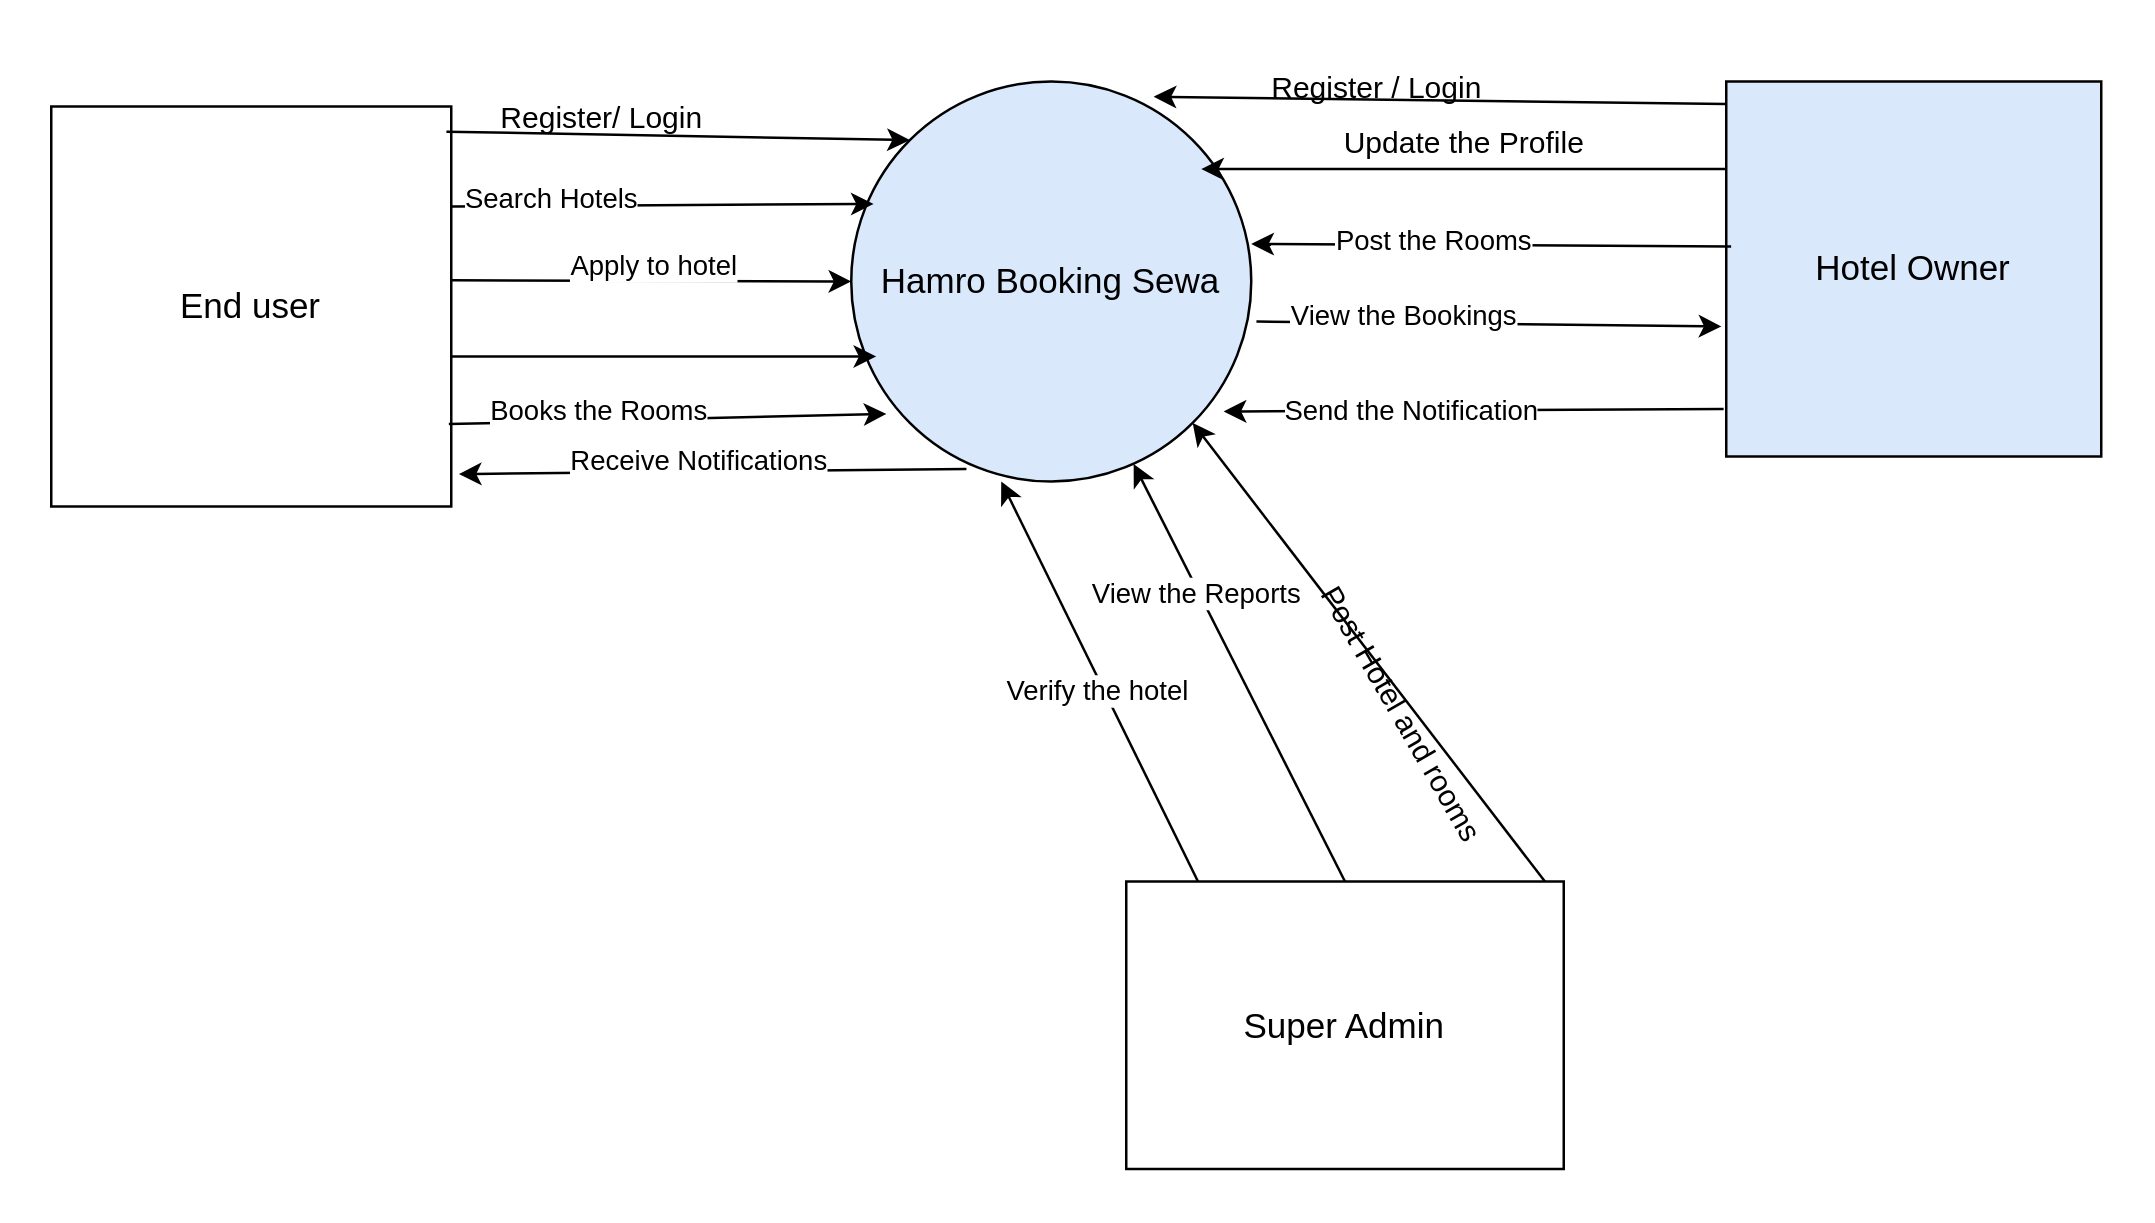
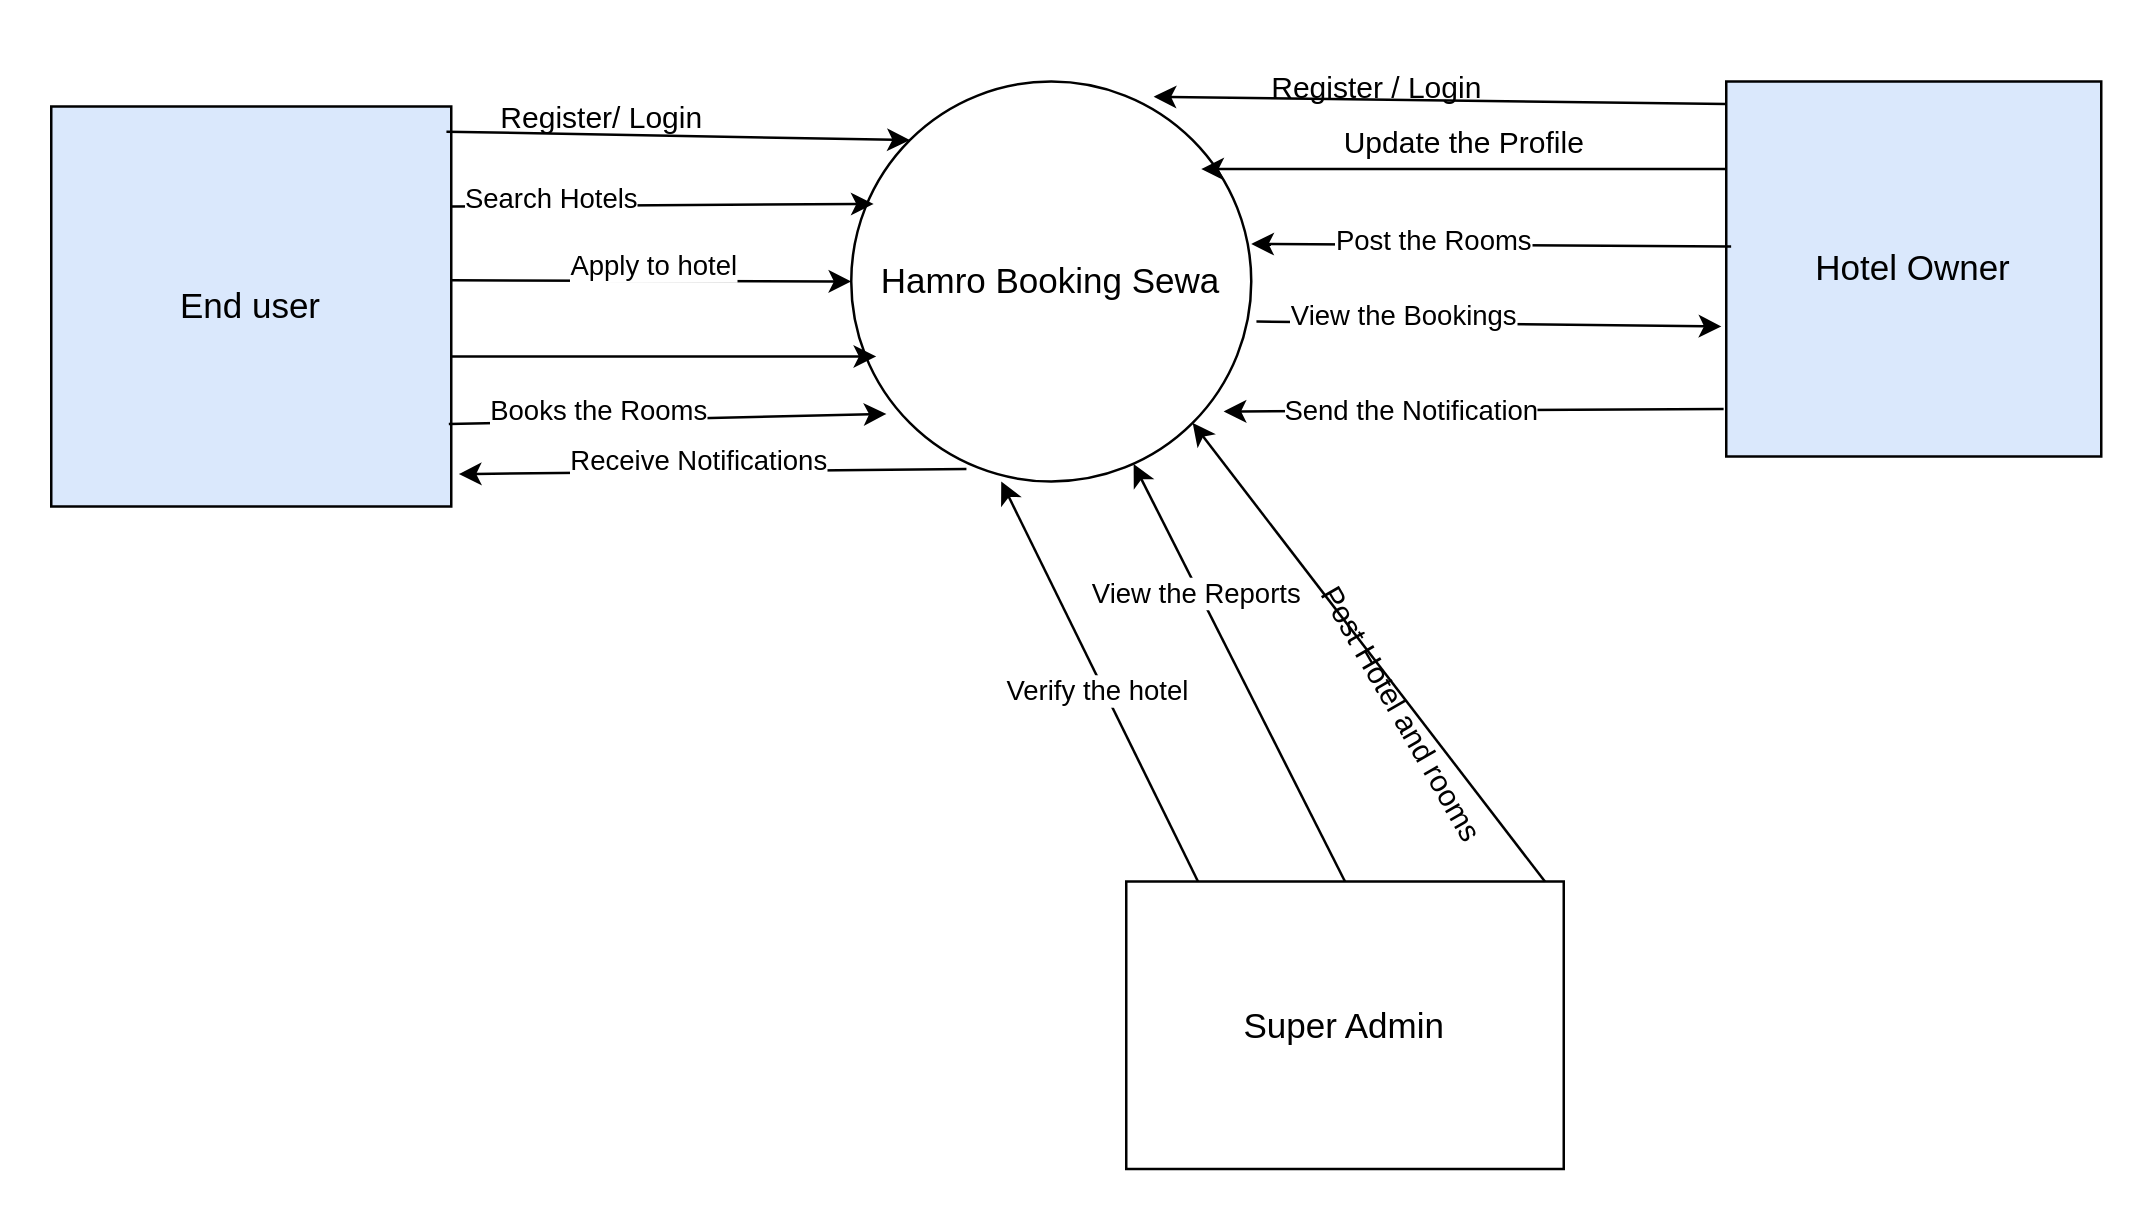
  <mxCell id="0" />
  <mxCell id="1" parent="0" />
- <mxCell id="2" value="&lt;font style=&quot;font-size: 14px;&quot;&gt;Hamro Booking Sewa&lt;/font&gt;" style="ellipse;whiteSpace=wrap;html=1;aspect=fixed;fillColor=#dae8fc;" vertex="1" parent="1"><mxGeometry x="340" y="32" width="160" height="160" as="geometry" /></mxCell>
- <mxCell id="3" value="&lt;font style=&quot;font-size: 14px;&quot;&gt;End user&lt;/font&gt;" style="whiteSpace=wrap;html=1;aspect=fixed;" vertex="1" parent="1"><mxGeometry y="42" width="160" height="160" as="geometry" x="20" /></mxCell>
+ <mxCell id="2" value="&lt;font style=&quot;font-size: 14px;&quot;&gt;Hamro Booking Sewa&lt;/font&gt;" style="ellipse;whiteSpace=wrap;html=1;aspect=fixed;" vertex="1" parent="1"><mxGeometry x="340" y="32" width="160" height="160" as="geometry" /></mxCell>
+ <mxCell id="3" value="&lt;font style=&quot;font-size: 14px;&quot;&gt;End user&lt;/font&gt;" style="whiteSpace=wrap;html=1;aspect=fixed;fillColor=#dae8fc;" vertex="1" parent="1"><mxGeometry y="42" width="160" height="160" as="geometry" x="20" /></mxCell>
  <mxCell id="4" value="&lt;font style=&quot;font-size: 14px;&quot;&gt;Hotel Owner&lt;/font&gt;" style="whiteSpace=wrap;html=1;aspect=fixed;fillColor=#dae8fc;" vertex="1" parent="1"><mxGeometry x="690" y="32" width="150" height="150" as="geometry" /></mxCell>
  <mxCell id="5" value="&lt;font style=&quot;font-size: 14px;&quot;&gt;Super Admin&lt;/font&gt;" style="whiteSpace=wrap;html=1;aspect=fixed;" vertex="1" parent="1"><mxGeometry x="450" y="352" width="175" height="115" as="geometry" /></mxCell>
  <mxCell id="6" value="" style="endArrow=classic;html=1;rounded=0;exitX=0.988;exitY=0.063;exitDx=0;exitDy=0;exitPerimeter=0;entryX=0;entryY=0;entryDx=0;entryDy=0;" edge="1" parent="1" source="3" target="2"><mxGeometry width="50" height="50" relative="1" as="geometry"><mxPoint x="410" y="172" as="sourcePoint" /><mxPoint x="460" y="122" as="targetPoint" /></mxGeometry></mxCell>
  <mxCell id="7" value="Register/ Login" style="text;html=1;align=center;verticalAlign=middle;resizable=0;points=[];autosize=1;strokeColor=none;fillColor=none;" vertex="1" parent="1"><mxGeometry x="190" y="32" width="100" height="30" as="geometry" /></mxCell>
  <mxCell id="8" value="" style="endArrow=classic;html=1;rounded=0;exitX=1;exitY=0.25;exitDx=0;exitDy=0;entryX=0.056;entryY=0.306;entryDx=0;entryDy=0;entryPerimeter=0;" edge="1" parent="1" source="3" target="2"><mxGeometry width="50" height="50" relative="1" as="geometry"><mxPoint x="188" y="62" as="sourcePoint" /><mxPoint x="373" y="65" as="targetPoint" /></mxGeometry></mxCell>
  <mxCell id="9" value="Search Hotels" style="edgeLabel;html=1;align=center;verticalAlign=middle;resizable=0;points=[];" vertex="1" connectable="0" parent="8"><mxGeometry x="-0.526" y="3" relative="1" as="geometry"><mxPoint as="offset" /></mxGeometry></mxCell>
  <mxCell id="10" value="" style="endArrow=classic;html=1;rounded=0;exitX=0.988;exitY=0.063;exitDx=0;exitDy=0;exitPerimeter=0;" edge="1" parent="1"><mxGeometry width="50" height="50" relative="1" as="geometry"><mxPoint x="180" y="111.5" as="sourcePoint" /><mxPoint x="340" y="112" as="targetPoint" /></mxGeometry></mxCell>
  <mxCell id="11" value="Apply to hotel" style="edgeLabel;html=1;align=center;verticalAlign=middle;resizable=0;points=[];" vertex="1" connectable="0" parent="10"><mxGeometry x="-0.0" y="6" relative="1" as="geometry"><mxPoint as="offset" /></mxGeometry></mxCell>
  <mxCell id="12" value="" style="endArrow=classic;html=1;rounded=0;exitX=0.988;exitY=0.063;exitDx=0;exitDy=0;exitPerimeter=0;" edge="1" parent="1"><mxGeometry width="50" height="50" relative="1" as="geometry"><mxPoint x="180" y="142" as="sourcePoint" /><mxPoint x="350" y="142" as="targetPoint" /></mxGeometry></mxCell>
  <mxCell id="13" value="" style="endArrow=classic;html=1;rounded=0;exitX=0.994;exitY=0.794;exitDx=0;exitDy=0;exitPerimeter=0;entryX=0.088;entryY=0.831;entryDx=0;entryDy=0;entryPerimeter=0;" edge="1" parent="1" source="3" target="2"><mxGeometry width="50" height="50" relative="1" as="geometry"><mxPoint x="410" y="172" as="sourcePoint" /><mxPoint x="460" y="122" as="targetPoint" /></mxGeometry></mxCell>
  <mxCell id="14" value="Books the Rooms" style="edgeLabel;html=1;align=center;verticalAlign=middle;resizable=0;points=[];" vertex="1" connectable="0" parent="13"><mxGeometry x="-0.314" y="4" relative="1" as="geometry"><mxPoint as="offset" /></mxGeometry></mxCell>
  <mxCell id="15" value="" style="endArrow=classic;html=1;rounded=0;exitX=0.288;exitY=0.969;exitDx=0;exitDy=0;exitPerimeter=0;entryX=1.019;entryY=0.919;entryDx=0;entryDy=0;entryPerimeter=0;" edge="1" parent="1" source="2" target="3"><mxGeometry width="50" height="50" relative="1" as="geometry"><mxPoint x="410" y="172" as="sourcePoint" /><mxPoint x="460" y="122" as="targetPoint" /></mxGeometry></mxCell>
  <mxCell id="16" value="Receive Notifications" style="edgeLabel;html=1;align=center;verticalAlign=middle;resizable=0;points=[];" vertex="1" connectable="0" parent="15"><mxGeometry x="0.064" y="-5" relative="1" as="geometry"><mxPoint as="offset" /></mxGeometry></mxCell>
  <mxCell id="17" value="" style="endArrow=classic;html=1;rounded=0;exitX=0;exitY=0.06;exitDx=0;exitDy=0;exitPerimeter=0;entryX=0.756;entryY=0.038;entryDx=0;entryDy=0;entryPerimeter=0;" edge="1" parent="1" source="4" target="2"><mxGeometry width="50" height="50" relative="1" as="geometry"><mxPoint x="188" y="62" as="sourcePoint" /><mxPoint x="373" y="65" as="targetPoint" /></mxGeometry></mxCell>
  <mxCell id="18" value="Register / Login" style="text;html=1;align=center;verticalAlign=middle;resizable=0;points=[];autosize=1;strokeColor=none;fillColor=none;" vertex="1" parent="1"><mxGeometry x="495" y="20" width="110" height="30" as="geometry" /></mxCell>
  <mxCell id="19" value="" style="endArrow=classic;html=1;rounded=0;" edge="1" parent="1"><mxGeometry width="50" height="50" relative="1" as="geometry"><mxPoint x="690" y="67" as="sourcePoint" /><mxPoint x="480" y="67" as="targetPoint" /></mxGeometry></mxCell>
  <mxCell id="20" value="Update the Profile" style="text;html=1;align=center;verticalAlign=middle;resizable=0;points=[];autosize=1;strokeColor=none;fillColor=none;" vertex="1" parent="1"><mxGeometry x="525" y="42" width="120" height="30" as="geometry" /></mxCell>
  <mxCell id="21" value="" style="endArrow=classic;html=1;rounded=0;exitX=0.013;exitY=0.44;exitDx=0;exitDy=0;entryX=1;entryY=0.406;entryDx=0;entryDy=0;entryPerimeter=0;exitPerimeter=0;" edge="1" parent="1" source="4" target="2"><mxGeometry width="50" height="50" relative="1" as="geometry"><mxPoint x="410" y="172" as="sourcePoint" /><mxPoint x="460" y="122" as="targetPoint" /></mxGeometry></mxCell>
  <mxCell id="22" value="Post the Rooms" style="edgeLabel;html=1;align=center;verticalAlign=middle;resizable=0;points=[];" vertex="1" connectable="0" parent="21"><mxGeometry x="0.239" y="-2" relative="1" as="geometry"><mxPoint as="offset" /></mxGeometry></mxCell>
  <mxCell id="23" value="" style="endArrow=classic;html=1;rounded=0;exitX=1.013;exitY=0.6;exitDx=0;exitDy=0;exitPerimeter=0;entryX=-0.013;entryY=0.653;entryDx=0;entryDy=0;entryPerimeter=0;" edge="1" parent="1" source="2" target="4"><mxGeometry width="50" height="50" relative="1" as="geometry"><mxPoint x="410" y="172" as="sourcePoint" /><mxPoint x="460" y="122" as="targetPoint" /></mxGeometry></mxCell>
  <mxCell id="24" value="View the Bookings" style="edgeLabel;html=1;align=center;verticalAlign=middle;resizable=0;points=[];" vertex="1" connectable="0" parent="23"><mxGeometry x="-0.377" y="3" relative="1" as="geometry"><mxPoint as="offset" /></mxGeometry></mxCell>
  <mxCell id="25" value="" style="endArrow=classic;html=1;rounded=0;exitX=-0.007;exitY=0.873;exitDx=0;exitDy=0;exitPerimeter=0;entryX=0.931;entryY=0.825;entryDx=0;entryDy=0;entryPerimeter=0;" edge="1" parent="1" source="4" target="2"><mxGeometry width="50" height="50" relative="1" as="geometry"><mxPoint x="650" y="162" as="sourcePoint" /><mxPoint x="460" y="122" as="targetPoint" /></mxGeometry></mxCell>
  <mxCell id="26" value="Send the Notification" style="edgeLabel;html=1;align=center;verticalAlign=middle;resizable=0;points=[];" vertex="1" connectable="0" parent="25"><mxGeometry x="0.25" relative="1" as="geometry"><mxPoint as="offset" /></mxGeometry></mxCell>
  <mxCell id="27" value="" style="endArrow=classic;html=1;rounded=0;exitX=0.164;exitY=0;exitDx=0;exitDy=0;exitPerimeter=0;entryX=0.375;entryY=1;entryDx=0;entryDy=0;entryPerimeter=0;" edge="1" parent="1" source="5" target="2"><mxGeometry width="50" height="50" relative="1" as="geometry"><mxPoint x="410" y="272" as="sourcePoint" /><mxPoint x="410" y="202" as="targetPoint" /></mxGeometry></mxCell>
  <mxCell id="28" value="Verify the hotel&amp;nbsp;" style="edgeLabel;html=1;align=center;verticalAlign=middle;resizable=0;points=[];" vertex="1" connectable="0" parent="27"><mxGeometry x="-0.03" y="1" relative="1" as="geometry"><mxPoint as="offset" /></mxGeometry></mxCell>
  <mxCell id="29" value="" style="endArrow=classic;html=1;rounded=0;entryX=0.706;entryY=0.956;entryDx=0;entryDy=0;entryPerimeter=0;exitX=0.5;exitY=0;exitDx=0;exitDy=0;exitPerimeter=0;" edge="1" parent="1" source="5" target="2"><mxGeometry width="50" height="50" relative="1" as="geometry"><mxPoint x="530" y="292" as="sourcePoint" /><mxPoint x="460" y="222" as="targetPoint" /></mxGeometry></mxCell>
  <mxCell id="30" value="View the Reports" style="edgeLabel;html=1;align=center;verticalAlign=middle;resizable=0;points=[];" vertex="1" connectable="0" parent="29"><mxGeometry x="0.385" y="2" relative="1" as="geometry"><mxPoint as="offset" /></mxGeometry></mxCell>
  <mxCell id="31" value="" style="endArrow=classic;html=1;rounded=0;exitX=0.957;exitY=0;exitDx=0;exitDy=0;exitPerimeter=0;entryX=1;entryY=1;entryDx=0;entryDy=0;" edge="1" parent="1" source="5" target="2"><mxGeometry width="50" height="50" relative="1" as="geometry"><mxPoint x="410" y="272" as="sourcePoint" /><mxPoint x="460" y="222" as="targetPoint" /></mxGeometry></mxCell>
  <mxCell id="32" value="Post Hotel and rooms" style="text;html=1;align=center;verticalAlign=middle;resizable=0;points=[];autosize=1;strokeColor=none;fillColor=none;rotation=60;" vertex="1" parent="1"><mxGeometry x="490" y="270" width="140" height="30" as="geometry" /></mxCell>
